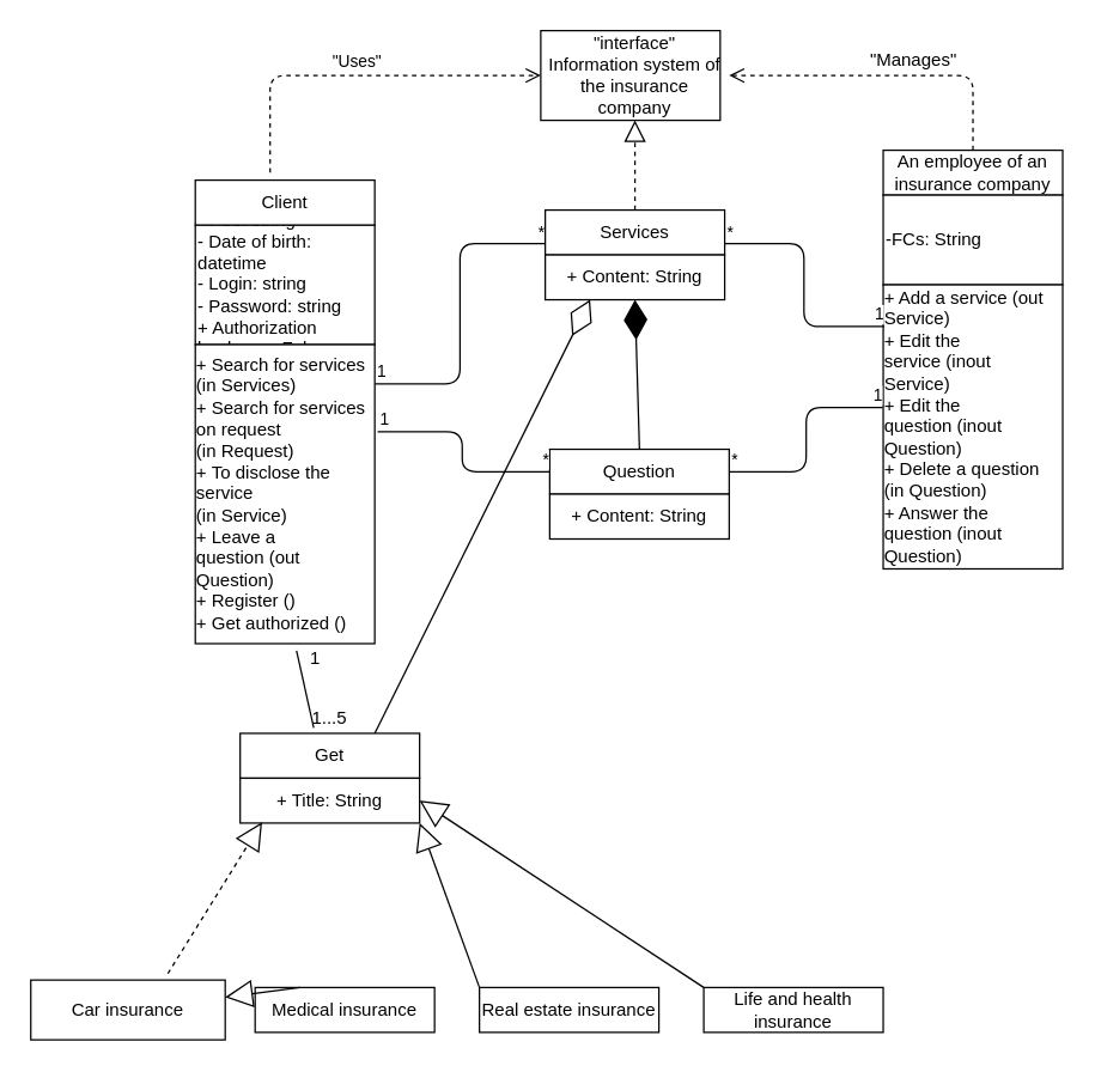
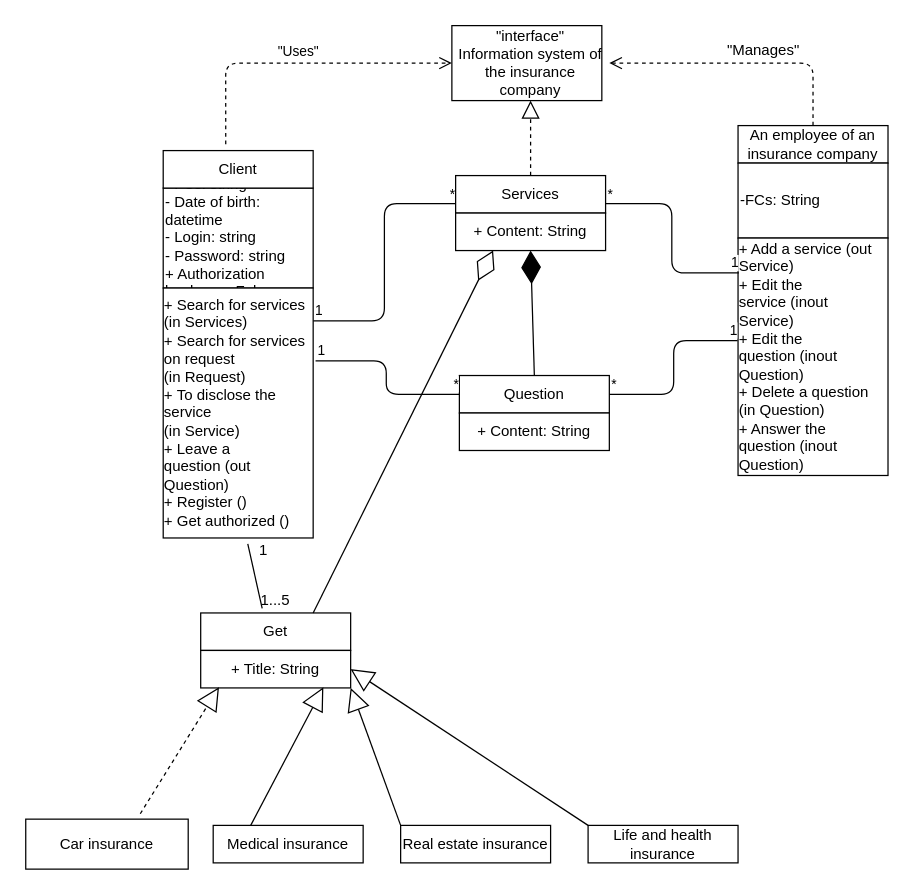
  <mxCell id="0" />
  <mxCell id="1" parent="0" />
  <mxCell id="2" value="" style="rounded=0;whiteSpace=wrap;html=1;" parent="1" vertex="1"><mxGeometry x="361" y="20" width="120" height="60" as="geometry" /></mxCell>
  <mxCell id="3" value="- FCs: string&lt;br&gt;- Date of birth: datetime&lt;br&gt;- Login: string&lt;br&gt;- Password: string&lt;br&gt;+ Authorization boolean = False" style="rounded=0;whiteSpace=wrap;html=1;align=left;" parent="1" vertex="1"><mxGeometry x="130" y="150" width="120" height="80" as="geometry" /></mxCell>
  <mxCell id="4" value="&lt;div style=&quot;text-align: left&quot;&gt;&lt;span&gt;+&amp;nbsp;&lt;/span&gt;&lt;span style=&quot;background-color: initial; text-align: center;&quot;&gt;Search for services&lt;/span&gt;&lt;/div&gt;&lt;div style=&quot;text-align: left&quot;&gt;&lt;span&gt;(in Services)&lt;/span&gt;&lt;/div&gt;&lt;div style=&quot;text-align: left&quot;&gt;&lt;span&gt;+&amp;nbsp;&lt;/span&gt;&lt;span style=&quot;background-color: initial; text-align: center;&quot;&gt;Search for services on request&lt;/span&gt;&lt;/div&gt;&lt;div style=&quot;text-align: left&quot;&gt;&lt;span&gt;(in Request)&lt;/span&gt;&lt;/div&gt;&lt;div style=&quot;text-align: left&quot;&gt;&lt;span&gt;+&amp;nbsp;&lt;/span&gt;&lt;span style=&quot;background-color: initial; text-align: center;&quot;&gt;To disclose the service&lt;/span&gt;&lt;/div&gt;&lt;div style=&quot;text-align: left&quot;&gt;&lt;span&gt;(in Service)&lt;/span&gt;&lt;/div&gt;&lt;div style=&quot;text-align: left&quot;&gt;&lt;span&gt;+ Leave a question&amp;nbsp;(out Question)&lt;/span&gt;&lt;/div&gt;&lt;div style=&quot;text-align: left&quot;&gt;&lt;span&gt;+ Register&amp;nbsp;()&lt;/span&gt;&lt;/div&gt;&lt;div style=&quot;text-align: left&quot;&gt;&lt;span&gt;+ Get authorized&amp;nbsp;()&amp;nbsp;&lt;/span&gt;&lt;/div&gt;" style="rounded=0;whiteSpace=wrap;html=1;" parent="1" vertex="1"><mxGeometry x="130" y="230" width="120" height="200" as="geometry" /></mxCell>
  <mxCell id="5" value="" style="rounded=0;whiteSpace=wrap;html=1;" parent="1" vertex="1"><mxGeometry x="130" y="120" width="120" height="30" as="geometry" /></mxCell>
  <mxCell id="6" value="An employee of an insurance company" style="rounded=0;whiteSpace=wrap;html=1;" parent="1" vertex="1"><mxGeometry x="590" y="100" width="120" height="30" as="geometry" /></mxCell>
  <mxCell id="7" value="-FCs: String" style="rounded=0;whiteSpace=wrap;html=1;align=left;" parent="1" vertex="1"><mxGeometry x="590" y="130" width="120" height="60" as="geometry" /></mxCell>
  <mxCell id="8" value="&lt;div style=&quot;text-align: left&quot;&gt;&lt;span&gt;+ Add a service&amp;nbsp;(out Service)&lt;/span&gt;&lt;/div&gt;&lt;div style=&quot;text-align: left&quot;&gt;&lt;span&gt;+ Edit the service&amp;nbsp;(inout Service)&lt;/span&gt;&lt;/div&gt;&lt;div style=&quot;text-align: left&quot;&gt;&lt;span&gt;+ Edit the question&amp;nbsp;(inout Question)&lt;/span&gt;&lt;/div&gt;&lt;div style=&quot;text-align: left&quot;&gt;&lt;span&gt;+&amp;nbsp;&lt;/span&gt;&lt;span style=&quot;background-color: initial; text-align: center;&quot;&gt;Delete a question&lt;/span&gt;&lt;/div&gt;&lt;div style=&quot;text-align: left&quot;&gt;&lt;span&gt;(in&amp;nbsp;&lt;/span&gt;Question&lt;span&gt;)&lt;/span&gt;&lt;/div&gt;&lt;div style=&quot;text-align: left&quot;&gt;&lt;span&gt;+ Answer the question&amp;nbsp;(inout Question)&lt;/span&gt;&lt;/div&gt;" style="rounded=0;whiteSpace=wrap;html=1;" parent="1" vertex="1"><mxGeometry x="590" y="190" width="120" height="190" as="geometry" /></mxCell>
  <mxCell id="9" value="Services" style="rounded=0;whiteSpace=wrap;html=1;" parent="1" vertex="1"><mxGeometry x="364" y="140" width="120" height="30" as="geometry" /></mxCell>
  <mxCell id="10" value="Question" style="rounded=0;whiteSpace=wrap;html=1;" parent="1" vertex="1"><mxGeometry x="367" y="300" width="120" height="30" as="geometry" /></mxCell>
  <mxCell id="11" value="+ Content: String" style="rounded=0;whiteSpace=wrap;html=1;" parent="1" vertex="1"><mxGeometry x="367" y="330" width="120" height="30" as="geometry" /></mxCell>
  <mxCell id="12" value="Get" style="rounded=0;whiteSpace=wrap;html=1;" parent="1" vertex="1"><mxGeometry x="160" y="490" width="120" height="30" as="geometry" /></mxCell>
  <mxCell id="13" value="+ Title: String" style="rounded=0;whiteSpace=wrap;html=1;" parent="1" vertex="1"><mxGeometry x="160" y="520" width="120" height="30" as="geometry" /></mxCell>
  <mxCell id="14" value="Life and health insurance" style="rounded=0;whiteSpace=wrap;html=1;" parent="1" vertex="1"><mxGeometry x="470" y="660" width="120" height="30" as="geometry" /></mxCell>
  <mxCell id="15" value="Medical insurance" style="rounded=0;whiteSpace=wrap;html=1;" parent="1" vertex="1"><mxGeometry x="170" y="660" width="120" height="30" as="geometry" /></mxCell>
  <mxCell id="16" value="Car insurance" style="rounded=0;whiteSpace=wrap;html=1;" parent="1" vertex="1"><mxGeometry x="20" y="655" width="130" height="40" as="geometry" /></mxCell>
  <mxCell id="17" value="&quot;interface&quot;&lt;br&gt;Information system of the insurance company" style="text;html=1;strokeColor=none;fillColor=none;align=center;verticalAlign=middle;whiteSpace=wrap;rounded=0;" parent="1" vertex="1"><mxGeometry x="361" y="20" width="126" height="60" as="geometry" /></mxCell>
  <mxCell id="18" value="Client" style="text;html=1;strokeColor=none;fillColor=none;align=center;verticalAlign=middle;whiteSpace=wrap;rounded=0;" parent="1" vertex="1"><mxGeometry x="130" y="115" width="120" height="40" as="geometry" /></mxCell>
  <mxCell id="19" value="Real estate insurance" style="rounded=0;whiteSpace=wrap;html=1;" parent="1" vertex="1"><mxGeometry x="320" y="660" width="120" height="30" as="geometry" /></mxCell>
  <mxCell id="20" value="+ Content: String" style="rounded=0;whiteSpace=wrap;html=1;" parent="1" vertex="1"><mxGeometry x="364" y="170" width="120" height="30" as="geometry" /></mxCell>
  <mxCell id="21" value="" style="html=1;verticalAlign=bottom;endArrow=open;dashed=1;endSize=8;entryX=1;entryY=0.5;entryDx=0;entryDy=0;exitX=0.5;exitY=0;exitDx=0;exitDy=0;" parent="1" source="6" target="17" edge="1"><mxGeometry relative="1" as="geometry"><mxPoint x="610" y="110" as="sourcePoint" /><mxPoint x="540" y="40" as="targetPoint" /><Array as="points"><mxPoint x="650" y="50" /><mxPoint x="540" y="50" /></Array></mxGeometry></mxCell>
  <mxCell id="22" value="&quot;Manages&quot;" style="text;html=1;align=center;verticalAlign=middle;resizable=0;points=[];autosize=1;" parent="1" vertex="1"><mxGeometry x="570" y="25" width="80" height="30" as="geometry" /></mxCell>
  <mxCell id="23" value="&quot;Uses&quot;" style="html=1;verticalAlign=bottom;endArrow=open;dashed=1;endSize=8;entryX=0;entryY=0.5;entryDx=0;entryDy=0;exitX=0.417;exitY=0;exitDx=0;exitDy=0;exitPerimeter=0;" parent="1" source="18" target="17" edge="1"><mxGeometry relative="1" as="geometry"><mxPoint x="170" y="110" as="sourcePoint" /><mxPoint x="260" y="60" as="targetPoint" /><Array as="points"><mxPoint x="180" y="50" /></Array></mxGeometry></mxCell>
  <mxCell id="24" value="" style="endArrow=none;html=1;edgeStyle=orthogonalEdgeStyle;exitX=1.001;exitY=0.131;exitDx=0;exitDy=0;exitPerimeter=0;entryX=0;entryY=0.75;entryDx=0;entryDy=0;" parent="1" source="4" target="9" edge="1"><mxGeometry relative="1" as="geometry"><mxPoint x="290" y="230" as="sourcePoint" /><mxPoint x="450" y="230" as="targetPoint" /></mxGeometry></mxCell>
  <mxCell id="25" value="1" style="edgeLabel;resizable=0;html=1;align=left;verticalAlign=bottom;" parent="24" connectable="0" vertex="1"><mxGeometry x="-1" relative="1" as="geometry" /></mxCell>
  <mxCell id="26" value="*" style="edgeLabel;resizable=0;html=1;align=right;verticalAlign=bottom;" parent="24" connectable="0" vertex="1"><mxGeometry x="1" relative="1" as="geometry" /></mxCell>
  <mxCell id="27" value="" style="endArrow=none;html=1;edgeStyle=orthogonalEdgeStyle;exitX=1.016;exitY=0.291;exitDx=0;exitDy=0;exitPerimeter=0;entryX=0;entryY=0.5;entryDx=0;entryDy=0;" parent="1" source="4" target="10" edge="1"><mxGeometry relative="1" as="geometry"><mxPoint x="180" y="230" as="sourcePoint" /><mxPoint x="340" y="230" as="targetPoint" /></mxGeometry></mxCell>
  <mxCell id="28" value="1" style="edgeLabel;resizable=0;html=1;align=left;verticalAlign=bottom;" parent="27" connectable="0" vertex="1"><mxGeometry x="-1" relative="1" as="geometry" /></mxCell>
  <mxCell id="29" value="*" style="edgeLabel;resizable=0;html=1;align=right;verticalAlign=bottom;" parent="27" connectable="0" vertex="1"><mxGeometry x="1" relative="1" as="geometry" /></mxCell>
  <mxCell id="30" value="" style="endArrow=none;html=1;edgeStyle=orthogonalEdgeStyle;exitX=1;exitY=0.75;exitDx=0;exitDy=0;entryX=0.005;entryY=0.147;entryDx=0;entryDy=0;entryPerimeter=0;" parent="1" source="9" target="8" edge="1"><mxGeometry relative="1" as="geometry"><mxPoint x="400" y="220" as="sourcePoint" /><mxPoint x="560" y="220" as="targetPoint" /></mxGeometry></mxCell>
  <mxCell id="31" value="*" style="edgeLabel;resizable=0;html=1;align=left;verticalAlign=bottom;" parent="30" connectable="0" vertex="1"><mxGeometry x="-1" relative="1" as="geometry" /></mxCell>
  <mxCell id="32" value="1" style="edgeLabel;resizable=0;html=1;align=right;verticalAlign=bottom;" parent="30" connectable="0" vertex="1"><mxGeometry x="1" relative="1" as="geometry" /></mxCell>
  <mxCell id="33" value="" style="endArrow=none;html=1;edgeStyle=orthogonalEdgeStyle;exitX=1;exitY=0.5;exitDx=0;exitDy=0;entryX=-0.003;entryY=0.432;entryDx=0;entryDy=0;entryPerimeter=0;" parent="1" source="10" target="8" edge="1"><mxGeometry relative="1" as="geometry"><mxPoint x="400" y="220" as="sourcePoint" /><mxPoint x="560" y="220" as="targetPoint" /></mxGeometry></mxCell>
  <mxCell id="34" value="*" style="edgeLabel;resizable=0;html=1;align=left;verticalAlign=bottom;" parent="33" connectable="0" vertex="1"><mxGeometry x="-1" relative="1" as="geometry" /></mxCell>
  <mxCell id="35" value="1" style="edgeLabel;resizable=0;html=1;align=right;verticalAlign=bottom;" parent="33" connectable="0" vertex="1"><mxGeometry x="1" relative="1" as="geometry" /></mxCell>
  <mxCell id="36" value="" style="endArrow=block;dashed=1;endFill=0;endSize=12;html=1;entryX=0.5;entryY=1;entryDx=0;entryDy=0;exitX=0.5;exitY=0;exitDx=0;exitDy=0;" parent="1" source="9" target="17" edge="1"><mxGeometry width="160" relative="1" as="geometry"><mxPoint x="400" y="220" as="sourcePoint" /><mxPoint x="560" y="220" as="targetPoint" /></mxGeometry></mxCell>
  <mxCell id="37" value="" style="endArrow=diamondThin;endFill=1;endSize=24;html=1;exitX=0.5;exitY=0;exitDx=0;exitDy=0;entryX=0.5;entryY=1;entryDx=0;entryDy=0;" parent="1" source="10" target="20" edge="1"><mxGeometry width="160" relative="1" as="geometry"><mxPoint x="400" y="220" as="sourcePoint" /><mxPoint x="560" y="220" as="targetPoint" /></mxGeometry></mxCell>
  <mxCell id="38" value="" style="endArrow=diamondThin;endFill=0;endSize=24;html=1;exitX=0.75;exitY=0;exitDx=0;exitDy=0;entryX=0.25;entryY=1;entryDx=0;entryDy=0;" parent="1" source="12" target="20" edge="1"><mxGeometry width="160" relative="1" as="geometry"><mxPoint x="400" y="220" as="sourcePoint" /><mxPoint x="560" y="220" as="targetPoint" /></mxGeometry></mxCell>
  <mxCell id="39" value="" style="endArrow=none;html=1;exitX=0.41;exitY=-0.122;exitDx=0;exitDy=0;exitPerimeter=0;entryX=0.564;entryY=1.024;entryDx=0;entryDy=0;entryPerimeter=0;" parent="1" source="12" target="4" edge="1"><mxGeometry width="50" height="50" relative="1" as="geometry"><mxPoint x="380" y="360" as="sourcePoint" /><mxPoint x="430" y="310" as="targetPoint" /></mxGeometry></mxCell>
  <mxCell id="40" value="1...5" style="text;html=1;strokeColor=none;fillColor=none;align=center;verticalAlign=middle;whiteSpace=wrap;rounded=0;" parent="1" vertex="1"><mxGeometry x="200" y="470" width="40" height="20" as="geometry" /></mxCell>
  <mxCell id="41" value="1" style="text;html=1;align=center;verticalAlign=middle;resizable=0;points=[];autosize=1;" parent="1" vertex="1"><mxGeometry x="200" y="430" width="20" height="20" as="geometry" /></mxCell>
  <mxCell id="42" value="" style="endArrow=block;endSize=16;endFill=0;html=1;exitX=0;exitY=0;exitDx=0;exitDy=0;entryX=1;entryY=0.5;entryDx=0;entryDy=0;" parent="1" source="14" target="13" edge="1"><mxGeometry width="160" relative="1" as="geometry"><mxPoint x="390" y="517.5" as="sourcePoint" /><mxPoint x="290" y="522.5" as="targetPoint" /></mxGeometry></mxCell>
  <mxCell id="43" value="" style="endArrow=block;endSize=16;endFill=0;html=1;exitX=0;exitY=0;exitDx=0;exitDy=0;entryX=1;entryY=1;entryDx=0;entryDy=0;" parent="1" source="19" target="13" edge="1"><mxGeometry width="160" relative="1" as="geometry"><mxPoint x="400" y="527.5" as="sourcePoint" /><mxPoint x="300" y="532.5" as="targetPoint" /></mxGeometry></mxCell>
- <mxCell id="44" value="" style="endArrow=block;endSize=16;endFill=0;html=1;exitX=0.25;exitY=0;exitDx=0;exitDy=0;" parent="1" source="15" target="16" edge="1"><mxGeometry width="160" relative="1" as="geometry"><mxPoint x="410" y="537.5" as="sourcePoint" /><mxPoint x="310" y="542.5" as="targetPoint" /></mxGeometry></mxCell>
+ <mxCell id="44" value="" style="endArrow=block;endSize=16;endFill=0;html=1;exitX=0.25;exitY=0;exitDx=0;exitDy=0;entryX=0.818;entryY=0.981;entryDx=0;entryDy=0;entryPerimeter=0;" parent="1" source="15" target="13" edge="1"><mxGeometry width="160" relative="1" as="geometry"><mxPoint x="410" y="537.5" as="sourcePoint" /><mxPoint x="310" y="542.5" as="targetPoint" /></mxGeometry></mxCell>
  <mxCell id="45" value="" style="endArrow=block;endSize=16;endFill=0;html=1;exitX=0.705;exitY=-0.108;exitDx=0;exitDy=0;entryX=0.122;entryY=0.981;entryDx=0;entryDy=0;exitPerimeter=0;entryPerimeter=0;dashed=1;" parent="1" source="16" target="13" edge="1"><mxGeometry width="160" relative="1" as="geometry"><mxPoint x="420" y="547.5" as="sourcePoint" /><mxPoint x="320" y="552.5" as="targetPoint" /></mxGeometry></mxCell>
